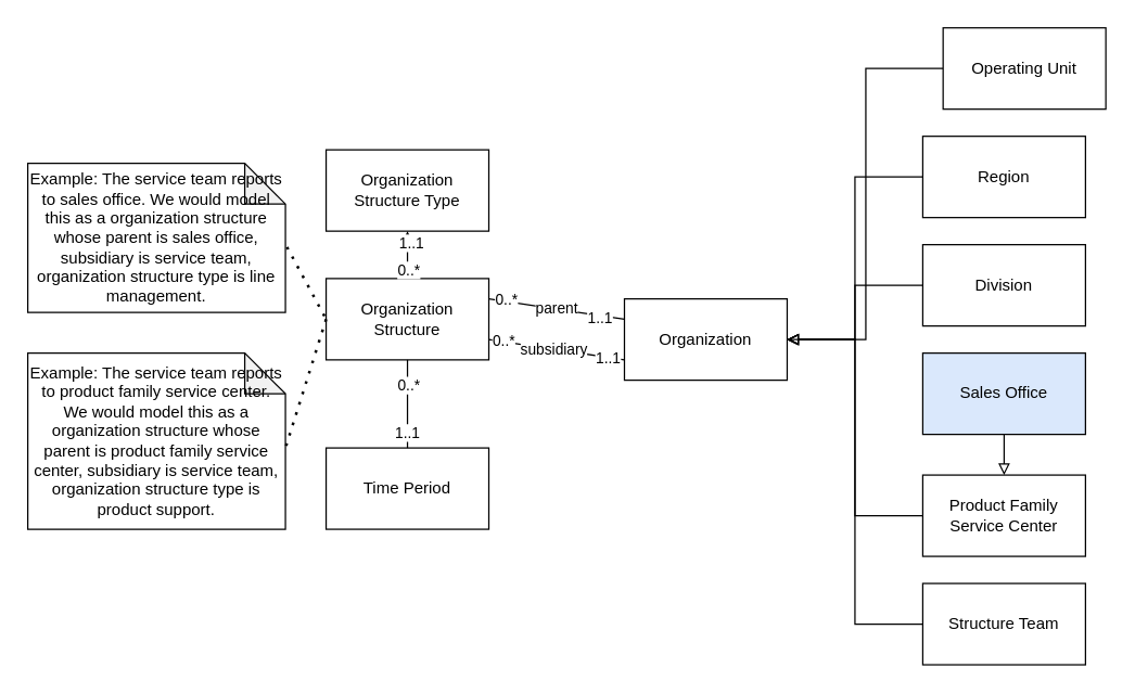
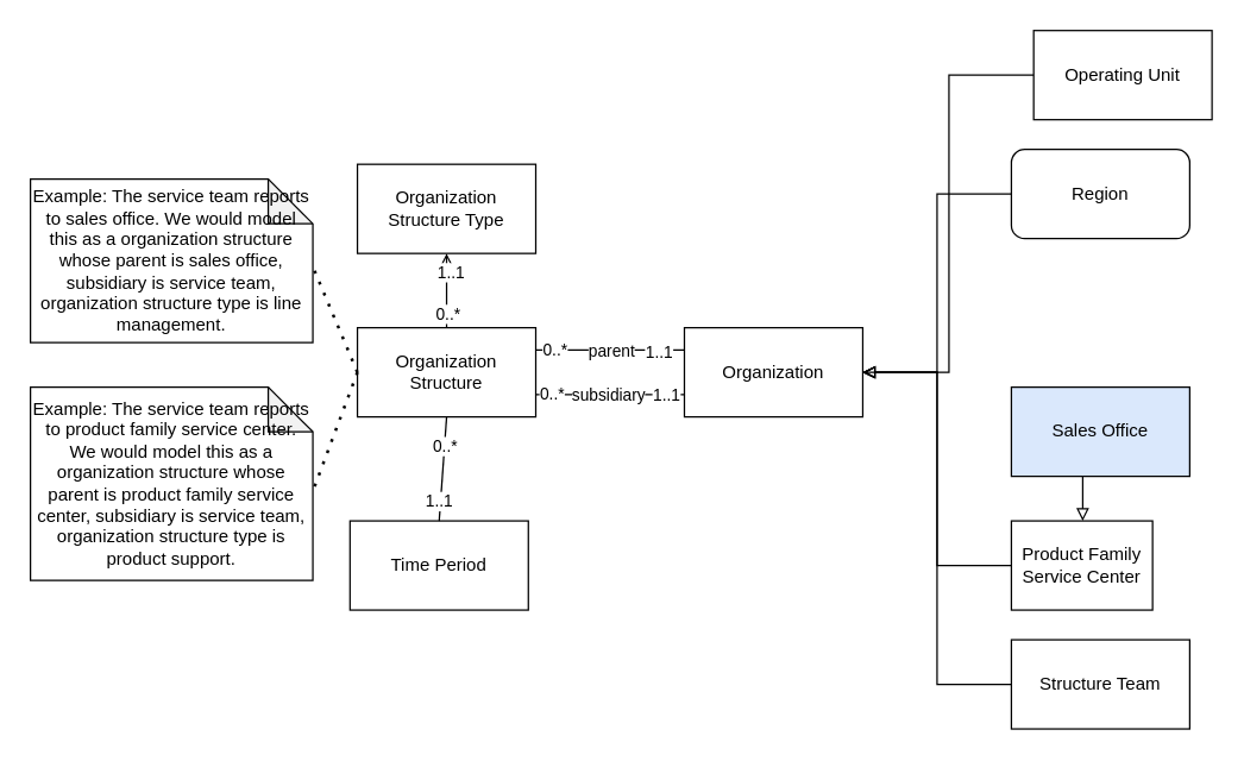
  <mxCell id="0" />
  <mxCell id="1" parent="0" />
  <mxCell id="2" value="Organization" style="rounded=0;whiteSpace=wrap;html=1;" parent="1" vertex="1"><mxGeometry x="460" y="220" width="120" height="60" as="geometry" /></mxCell>
  <mxCell id="3" value="" style="edgeStyle=elbowEdgeStyle;elbow=horizontal;endArrow=block;html=1;rounded=0;endFill=0;exitX=0;exitY=0.5;exitDx=0;exitDy=0;" parent="1" source="5" target="2" edge="1"><mxGeometry width="50" height="50" relative="1" as="geometry"><mxPoint x="810" y="290" as="sourcePoint" /><mxPoint x="570" y="250" as="targetPoint" /></mxGeometry></mxCell>
- <mxCell id="4" value="Region" style="rounded=0;whiteSpace=wrap;html=1;" parent="1" vertex="1"><mxGeometry x="680" y="100" width="120" height="60" as="geometry" /></mxCell>
+ <mxCell id="4" value="Region" style="whiteSpace=wrap;html=1;rounded=1;" parent="1" vertex="1"><mxGeometry x="680" y="100" width="120" height="60" as="geometry" /></mxCell>
  <mxCell id="5" value="Operating Unit" style="rounded=0;whiteSpace=wrap;html=1;" parent="1" vertex="1"><mxGeometry x="695" y="20" width="120" height="60" as="geometry" /></mxCell>
- <mxCell id="6" value="Division" style="rounded=0;whiteSpace=wrap;html=1;" parent="1" vertex="1"><mxGeometry x="680" y="180" width="120" height="60" as="geometry" /></mxCell>
  <mxCell id="7" value="Sales Office" style="rounded=0;whiteSpace=wrap;html=1;fillColor=#dae8fc;" parent="1" vertex="1"><mxGeometry x="680" y="260" width="120" height="60" as="geometry" /></mxCell>
  <mxCell id="8" value="" style="edgeStyle=elbowEdgeStyle;elbow=horizontal;endArrow=open;html=1;rounded=0;endFill=0;exitX=0;exitY=0.5;exitDx=0;exitDy=0;" parent="1" source="4" edge="1" target="2"><mxGeometry width="50" height="50" relative="1" as="geometry"><mxPoint x="680" y="220" as="sourcePoint" /><mxPoint x="570" y="250" as="targetPoint" /><Array as="points" /></mxGeometry></mxCell>
- <mxCell id="9" value="" style="edgeStyle=elbowEdgeStyle;elbow=horizontal;endArrow=block;html=1;rounded=0;exitX=0;exitY=0.5;exitDx=0;exitDy=0;endFill=0;entryX=1;entryY=0.5;entryDx=0;entryDy=0;" parent="1" source="6" target="2" edge="1"><mxGeometry width="50" height="50" relative="1" as="geometry"><mxPoint x="850" y="380" as="sourcePoint" /><mxPoint x="570" y="250" as="targetPoint" /></mxGeometry></mxCell>
  <mxCell id="10" value="" style="edgeStyle=elbowEdgeStyle;elbow=horizontal;endArrow=block;html=1;rounded=0;endFill=0;" parent="1" source="7" edge="1" target="30"><mxGeometry width="50" height="50" relative="1" as="geometry"><mxPoint x="870" y="300" as="sourcePoint" /><mxPoint x="570" y="250" as="targetPoint" /></mxGeometry></mxCell>
- <mxCell id="11" value="Organization Structure" style="rounded=0;whiteSpace=wrap;html=1;" vertex="1" parent="1"><mxGeometry x="240" y="205" width="120" height="60" as="geometry" /></mxCell>
+ <mxCell id="11" value="Organization Structure" style="rounded=0;whiteSpace=wrap;html=1;" vertex="1" parent="1"><mxGeometry x="240" y="220" width="120" height="60" as="geometry" /></mxCell>
  <mxCell id="12" value="" style="endArrow=none;html=1;rounded=0;exitX=1;exitY=0.25;exitDx=0;exitDy=0;entryX=0;entryY=0.25;entryDx=0;entryDy=0;" edge="1" parent="1" source="11" target="2"><mxGeometry width="50" height="50" relative="1" as="geometry"><mxPoint x="410" y="360" as="sourcePoint" /><mxPoint x="460" y="310" as="targetPoint" /></mxGeometry></mxCell>
  <mxCell id="13" value="0..*" style="edgeLabel;html=1;align=center;verticalAlign=middle;resizable=0;points=[];" vertex="1" connectable="0" parent="12"><mxGeometry x="-0.837" y="1" relative="1" as="geometry"><mxPoint x="4" as="offset" /></mxGeometry></mxCell>
  <mxCell id="14" value="1..1" style="edgeLabel;html=1;align=center;verticalAlign=middle;resizable=0;points=[];" vertex="1" connectable="0" parent="12"><mxGeometry x="0.644" y="-1" relative="1" as="geometry"><mxPoint as="offset" /></mxGeometry></mxCell>
  <mxCell id="15" value="parent" style="edgeLabel;html=1;align=center;verticalAlign=middle;resizable=0;points=[];" vertex="1" connectable="0" parent="12"><mxGeometry x="-0.148" relative="1" as="geometry"><mxPoint x="7" as="offset" /></mxGeometry></mxCell>
  <mxCell id="16" value="" style="endArrow=none;html=1;rounded=0;exitX=1;exitY=0.75;exitDx=0;exitDy=0;entryX=0;entryY=0.75;entryDx=0;entryDy=0;" edge="1" parent="1" source="11" target="2"><mxGeometry width="50" height="50" relative="1" as="geometry"><mxPoint x="380" y="245" as="sourcePoint" /><mxPoint x="440" y="260" as="targetPoint" /></mxGeometry></mxCell>
  <mxCell id="17" value="0..*" style="edgeLabel;html=1;align=center;verticalAlign=middle;resizable=0;points=[];" vertex="1" connectable="0" parent="16"><mxGeometry x="-0.794" y="1" relative="1" as="geometry"><mxPoint as="offset" /></mxGeometry></mxCell>
  <mxCell id="18" value="1..1" style="edgeLabel;html=1;align=center;verticalAlign=middle;resizable=0;points=[];" vertex="1" connectable="0" parent="16"><mxGeometry x="0.738" relative="1" as="geometry"><mxPoint as="offset" /></mxGeometry></mxCell>
  <mxCell id="19" value="subsidiary" style="edgeLabel;html=1;align=center;verticalAlign=middle;resizable=0;points=[];" vertex="1" connectable="0" parent="16"><mxGeometry x="-0.047" relative="1" as="geometry"><mxPoint as="offset" /></mxGeometry></mxCell>
  <mxCell id="20" value="Organization Structure Type" style="rounded=0;whiteSpace=wrap;html=1;" vertex="1" parent="1"><mxGeometry x="240" y="110" width="120" height="60" as="geometry" /></mxCell>
- <mxCell id="21" value="Time Period" style="rounded=0;whiteSpace=wrap;html=1;" vertex="1" parent="1"><mxGeometry x="240" y="330" width="120" height="60" as="geometry" /></mxCell>
+ <mxCell id="21" value="Time Period" style="rounded=0;whiteSpace=wrap;html=1;" vertex="1" parent="1"><mxGeometry x="235" y="350" width="120" height="60" as="geometry" /></mxCell>
  <mxCell id="22" value="" style="endArrow=open;html=1;rounded=0;entryX=0.5;entryY=1;entryDx=0;entryDy=0;exitX=0.5;exitY=0;exitDx=0;exitDy=0;" edge="1" parent="1" source="11" target="20"><mxGeometry width="50" height="50" relative="1" as="geometry"><mxPoint x="440" y="270" as="sourcePoint" /><mxPoint x="490" y="220" as="targetPoint" /></mxGeometry></mxCell>
  <mxCell id="23" value="1..1" style="edgeLabel;html=1;align=center;verticalAlign=middle;resizable=0;points=[];" vertex="1" connectable="0" parent="22"><mxGeometry x="0.524" y="-2" relative="1" as="geometry"><mxPoint as="offset" /></mxGeometry></mxCell>
  <mxCell id="24" value="0..*" style="edgeLabel;html=1;align=center;verticalAlign=middle;resizable=0;points=[];" vertex="1" connectable="0" parent="22"><mxGeometry x="-0.608" y="1" relative="1" as="geometry"><mxPoint x="1" as="offset" /></mxGeometry></mxCell>
  <mxCell id="25" value="" style="endArrow=none;html=1;rounded=0;entryX=0.5;entryY=1;entryDx=0;entryDy=0;exitX=0.5;exitY=0;exitDx=0;exitDy=0;" edge="1" parent="1" source="21" target="11"><mxGeometry width="50" height="50" relative="1" as="geometry"><mxPoint x="310" y="230" as="sourcePoint" /><mxPoint x="310" y="190" as="targetPoint" /></mxGeometry></mxCell>
  <mxCell id="26" value="0..*" style="edgeLabel;html=1;align=center;verticalAlign=middle;resizable=0;points=[];" vertex="1" connectable="0" parent="25"><mxGeometry x="0.454" relative="1" as="geometry"><mxPoint as="offset" /></mxGeometry></mxCell>
  <mxCell id="27" value="1..1" style="edgeLabel;html=1;align=center;verticalAlign=middle;resizable=0;points=[];" vertex="1" connectable="0" parent="25"><mxGeometry x="-0.618" y="1" relative="1" as="geometry"><mxPoint as="offset" /></mxGeometry></mxCell>
  <mxCell id="28" value="Structure Team" style="rounded=0;whiteSpace=wrap;html=1;" vertex="1" parent="1"><mxGeometry x="680" y="430" width="120" height="60" as="geometry" /></mxCell>
  <mxCell id="29" value="" style="edgeStyle=elbowEdgeStyle;elbow=horizontal;endArrow=block;html=1;rounded=0;endFill=0;exitX=0;exitY=0.5;exitDx=0;exitDy=0;entryX=1;entryY=0.5;entryDx=0;entryDy=0;" edge="1" parent="1" source="28" target="2"><mxGeometry width="50" height="50" relative="1" as="geometry"><mxPoint x="690" y="370" as="sourcePoint" /><mxPoint x="590" y="260" as="targetPoint" /></mxGeometry></mxCell>
- <mxCell id="30" value="Product Family Service Center" style="rounded=0;whiteSpace=wrap;html=1;" vertex="1" parent="1"><mxGeometry x="680" y="350" width="120" height="60" as="geometry" /></mxCell>
+ <mxCell id="30" value="Product Family Service Center" style="rounded=0;whiteSpace=wrap;html=1;" vertex="1" parent="1"><mxGeometry x="680" y="350" width="95" height="60" as="geometry" /></mxCell>
  <mxCell id="31" value="" style="edgeStyle=elbowEdgeStyle;elbow=horizontal;endArrow=block;html=1;rounded=0;endFill=0;exitX=0;exitY=0.5;exitDx=0;exitDy=0;" edge="1" parent="1" source="30"><mxGeometry width="50" height="50" relative="1" as="geometry"><mxPoint x="690" y="510" as="sourcePoint" /><mxPoint x="580" y="250" as="targetPoint" /></mxGeometry></mxCell>
  <mxCell id="32" value="Example: The service team reports to sales office. We would model this as a organization structure whose parent is sales office, subsidiary is service team, organization structure type is line management." style="shape=note;whiteSpace=wrap;html=1;backgroundOutline=1;darkOpacity=0.05;" vertex="1" parent="1"><mxGeometry x="20" y="120" width="190" height="110" as="geometry" /></mxCell>
  <mxCell id="33" value="Example: The service team reports to product family service center. We would model this as a organization structure whose parent is product family service center, subsidiary is service team, organization structure type is product support." style="shape=note;whiteSpace=wrap;html=1;backgroundOutline=1;darkOpacity=0.05;" vertex="1" parent="1"><mxGeometry x="20" y="260" width="190" height="130" as="geometry" /></mxCell>
  <mxCell id="34" value="" style="endArrow=none;dashed=1;html=1;dashPattern=1 3;strokeWidth=2;rounded=0;entryX=0;entryY=0.5;entryDx=0;entryDy=0;exitX=1.006;exitY=0.561;exitDx=0;exitDy=0;exitPerimeter=0;" edge="1" parent="1" source="32" target="11"><mxGeometry width="50" height="50" relative="1" as="geometry"><mxPoint x="460" y="230" as="sourcePoint" /><mxPoint x="510" y="180" as="targetPoint" /></mxGeometry></mxCell>
  <mxCell id="35" value="" style="endArrow=none;dashed=1;html=1;dashPattern=1 3;strokeWidth=2;rounded=0;entryX=0;entryY=0;entryDx=190;entryDy=70;entryPerimeter=0;exitX=0;exitY=0.5;exitDx=0;exitDy=0;" edge="1" parent="1" source="11" target="33"><mxGeometry width="50" height="50" relative="1" as="geometry"><mxPoint x="220" y="244.4" as="sourcePoint" /><mxPoint x="250" y="260" as="targetPoint" /></mxGeometry></mxCell>
